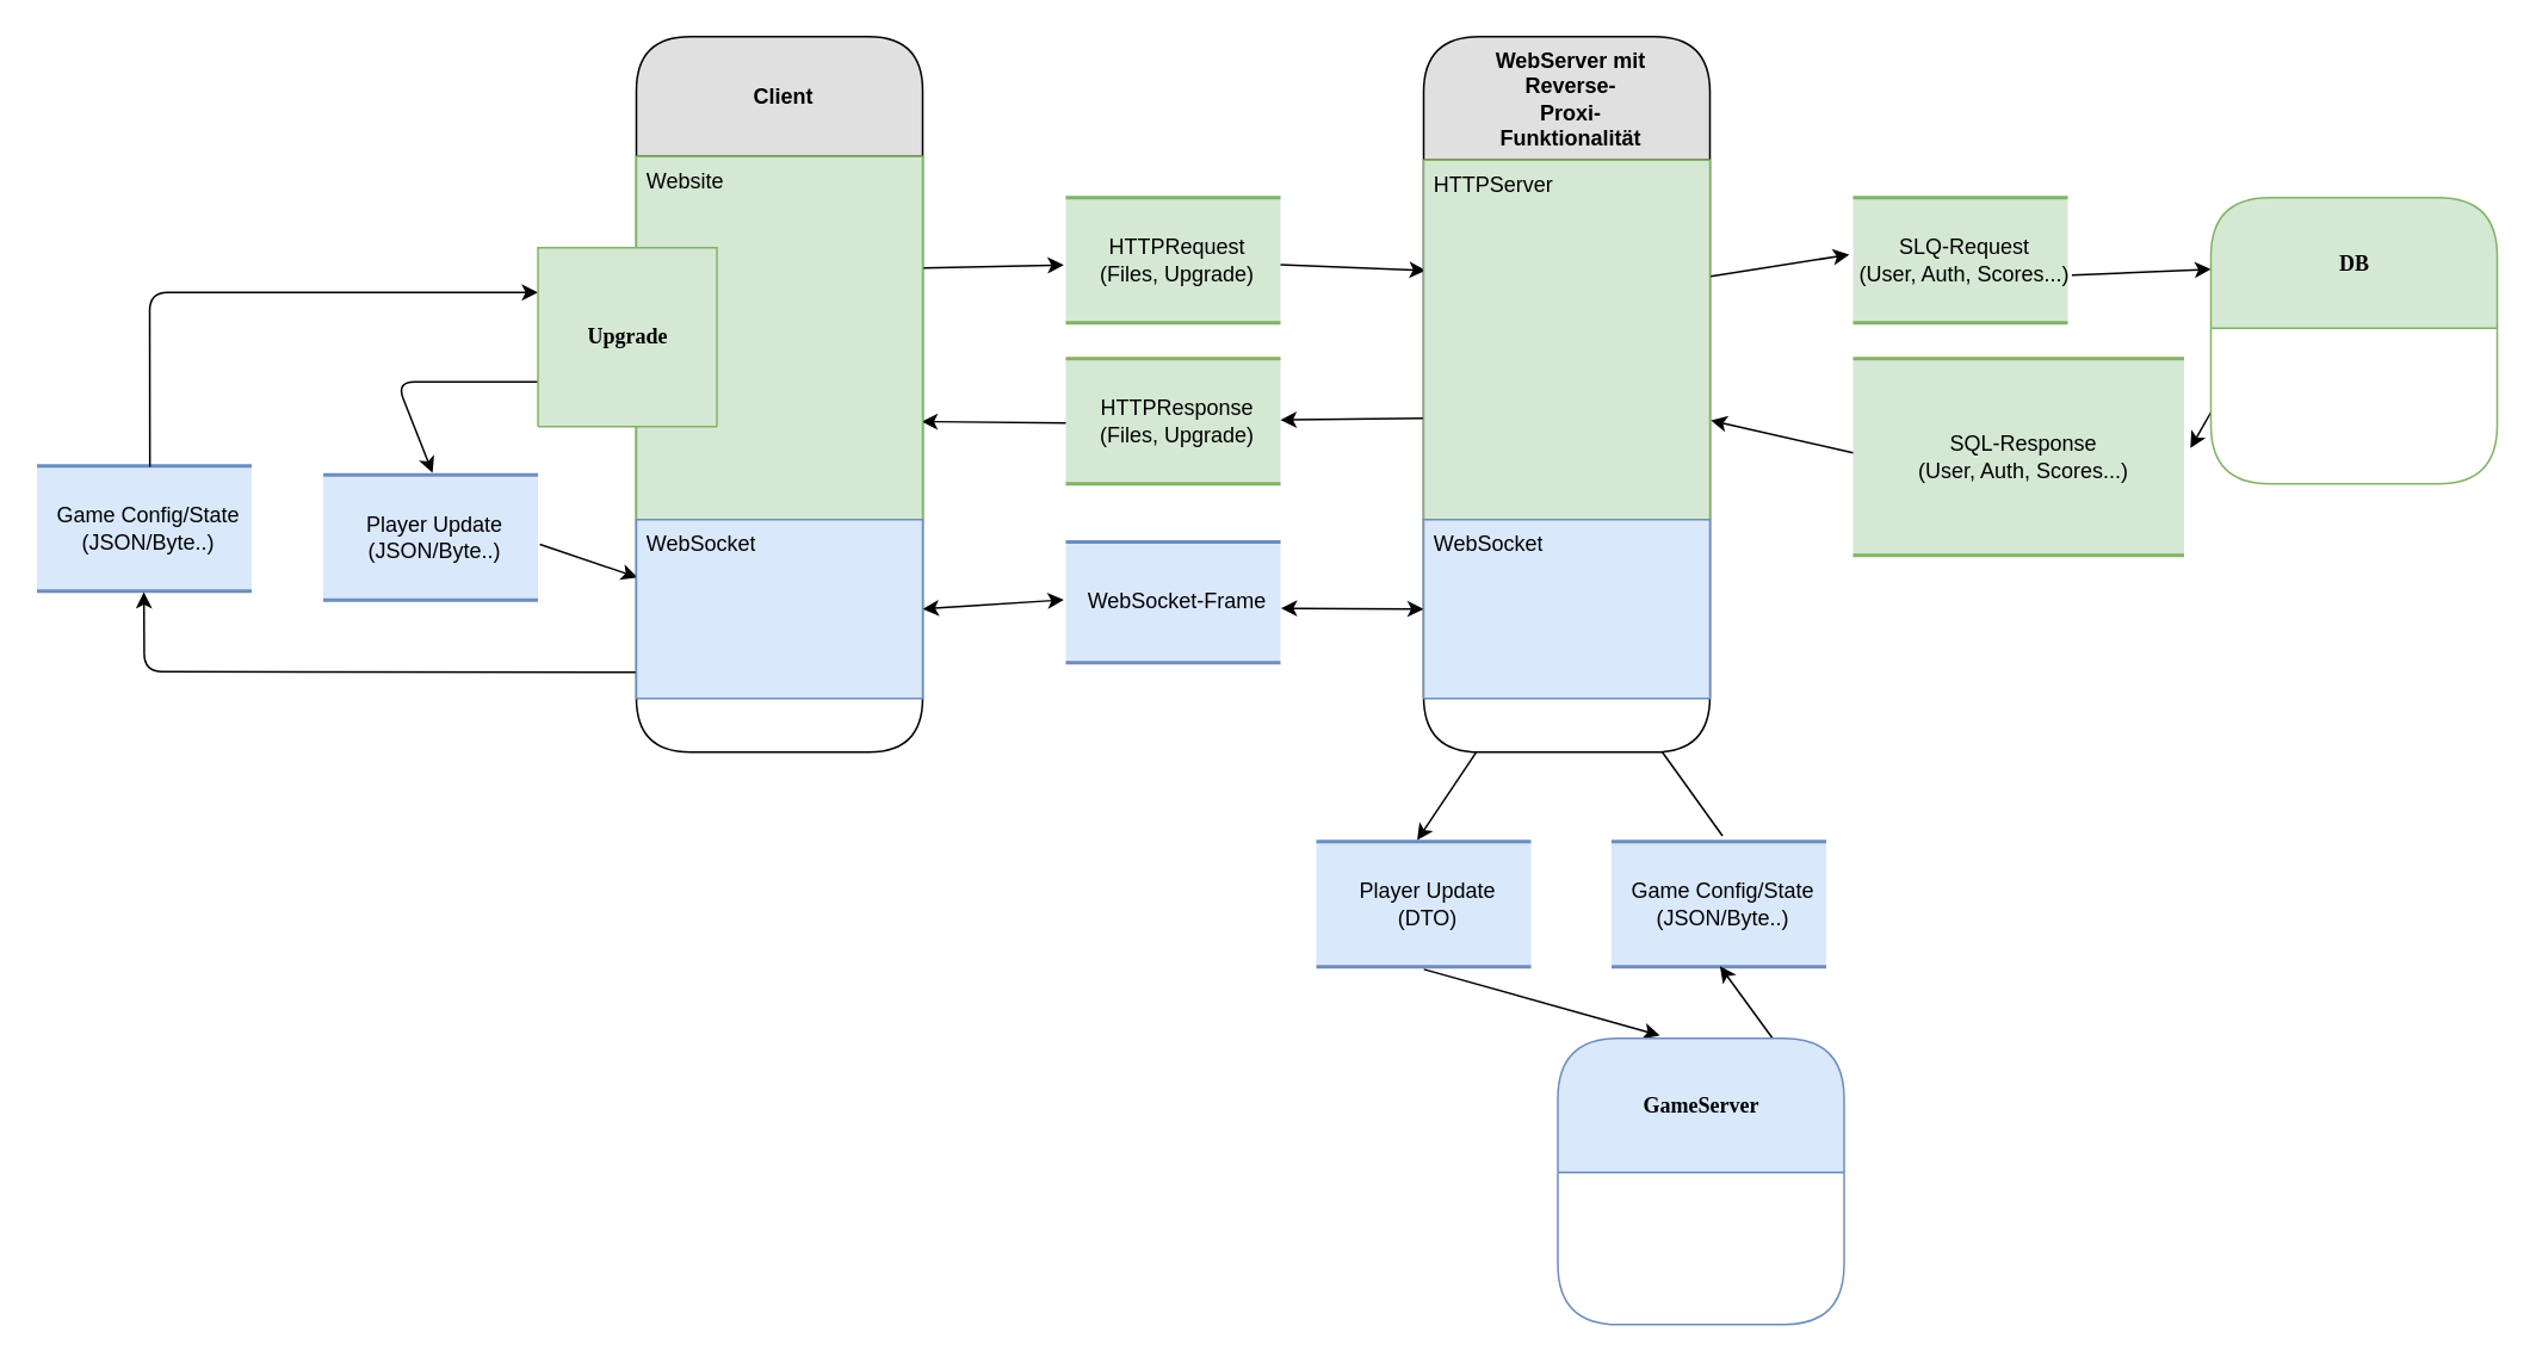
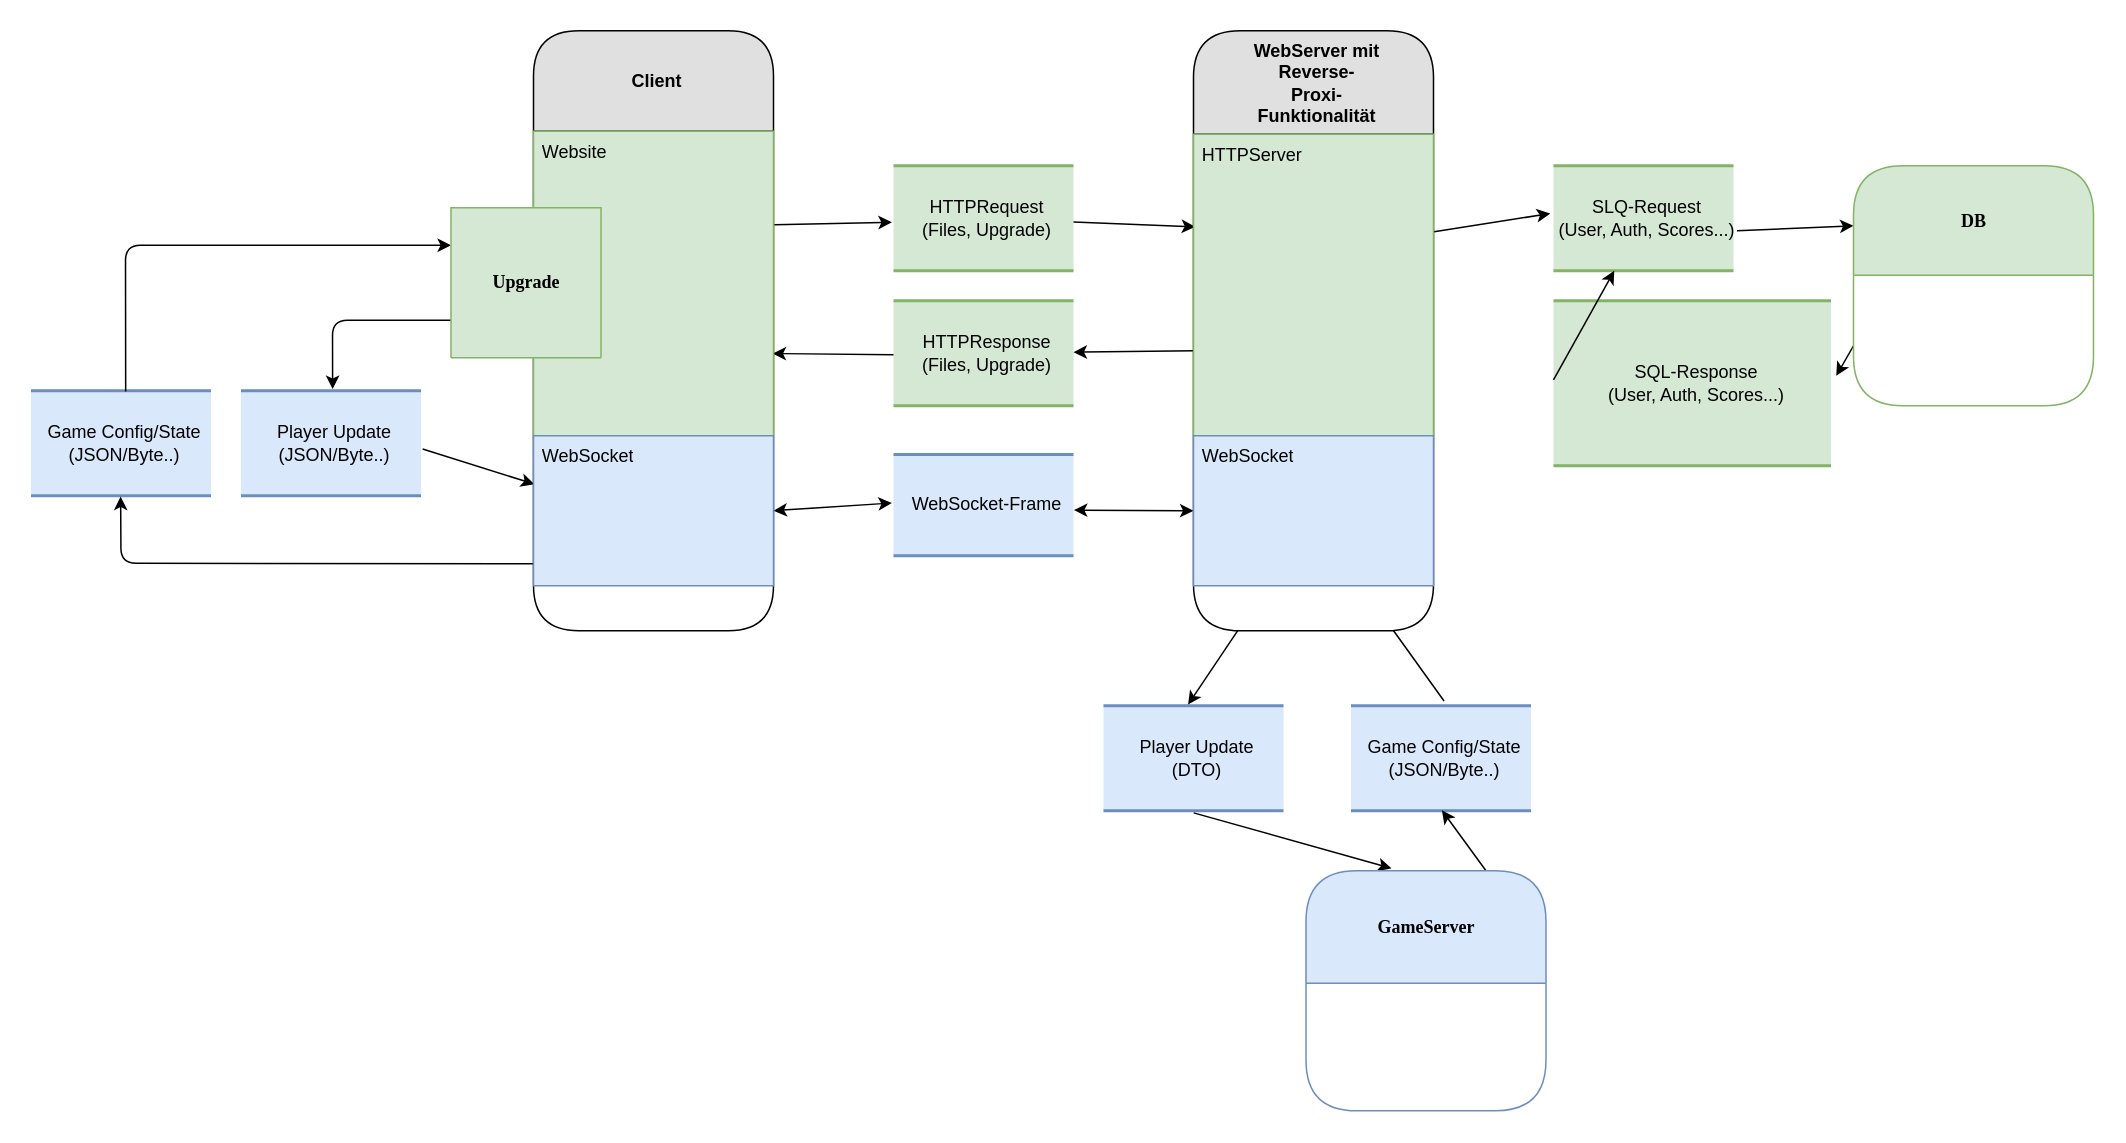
  <mxCell id="0" />
  <mxCell id="1" parent="0" />
  <mxCell id="2" value="HTTPRequest&lt;br style=&quot;font-size: 12px;&quot;&gt;(Files, Upgrade)" style="html=1;rounded=0;shadow=0;comic=0;labelBackgroundColor=none;strokeWidth=2;fontFamily=Helvetica;fontSize=12;align=center;shape=mxgraph.ios7ui.horLines;spacingLeft=4;fillColor=#d5e8d4;strokeColor=#82b366;" parent="1" vertex="1"><mxGeometry x="595" y="110" width="120" height="70" as="geometry" /></mxCell>
  <mxCell id="3" value="HTTPResponse&lt;br style=&quot;font-size: 12px;&quot;&gt;(Files, Upgrade)" style="html=1;rounded=0;shadow=0;comic=0;labelBackgroundColor=none;strokeWidth=2;fontFamily=Helvetica;fontSize=12;align=center;shape=mxgraph.ios7ui.horLines;spacingLeft=4;fillColor=#d5e8d4;strokeColor=#82b366;" parent="1" vertex="1"><mxGeometry x="595" y="200" width="120" height="70" as="geometry" /></mxCell>
  <mxCell id="4" value="" style="endArrow=classic;html=1;entryX=0.007;entryY=0.307;entryDx=0;entryDy=0;entryPerimeter=0;fontFamily=Helvetica;spacingLeft=4;fontSize=12;" parent="1" source="2" target="35" edge="1"><mxGeometry width="50" height="50" relative="1" as="geometry"><mxPoint x="715" y="145" as="sourcePoint" /><mxPoint x="785" y="100" as="targetPoint" /></mxGeometry></mxCell>
  <mxCell id="5" value="" style="endArrow=classic;html=1;exitX=0.007;exitY=0.718;exitDx=0;exitDy=0;exitPerimeter=0;fontFamily=Helvetica;spacingLeft=4;fontSize=12;" parent="1" source="35" target="3" edge="1"><mxGeometry width="50" height="50" relative="1" as="geometry"><mxPoint x="655" y="350" as="sourcePoint" /><mxPoint x="745" y="260" as="targetPoint" /></mxGeometry></mxCell>
  <mxCell id="6" value="" style="endArrow=classic;html=1;entryX=0.996;entryY=0.73;entryDx=0;entryDy=0;entryPerimeter=0;exitX=0;exitY=0.514;exitDx=0;exitDy=0;exitPerimeter=0;fontFamily=Helvetica;spacingLeft=4;fontSize=12;" parent="1" source="3" target="31" edge="1"><mxGeometry width="50" height="50" relative="1" as="geometry"><mxPoint x="615" y="365" as="sourcePoint" /><mxPoint x="665" y="315" as="targetPoint" /></mxGeometry></mxCell>
  <mxCell id="7" value="" style="endArrow=classic;html=1;entryX=-0.009;entryY=0.538;entryDx=0;entryDy=0;entryPerimeter=0;exitX=1.003;exitY=0.307;exitDx=0;exitDy=0;exitPerimeter=0;fontFamily=Helvetica;spacingLeft=4;fontSize=12;" parent="1" source="31" target="2" edge="1"><mxGeometry width="50" height="50" relative="1" as="geometry"><mxPoint x="555" y="80" as="sourcePoint" /><mxPoint x="605" y="30" as="targetPoint" /></mxGeometry></mxCell>
  <mxCell id="8" value="WebSocket-Frame" style="html=1;rounded=0;shadow=0;comic=0;labelBackgroundColor=none;strokeWidth=2;fontFamily=Helvetica;fontSize=12;align=center;shape=mxgraph.ios7ui.horLines;spacingLeft=4;fillColor=#dae8fc;strokeColor=#6c8ebf;" parent="1" vertex="1"><mxGeometry x="595" y="302.5" width="120" height="67.5" as="geometry" /></mxCell>
  <mxCell id="9" value="" style="endArrow=classic;startArrow=classic;html=1;exitX=1;exitY=0.5;exitDx=0;exitDy=0;entryX=-0.009;entryY=0.479;entryDx=0;entryDy=0;entryPerimeter=0;fontFamily=Helvetica;spacingLeft=4;fontSize=12;" parent="1" source="32" target="8" edge="1"><mxGeometry width="50" height="50" relative="1" as="geometry"><mxPoint x="525" y="380" as="sourcePoint" /><mxPoint x="575" y="330" as="targetPoint" /></mxGeometry></mxCell>
  <mxCell id="10" value="" style="endArrow=classic;startArrow=classic;html=1;entryX=0;entryY=0.5;entryDx=0;entryDy=0;exitX=1.002;exitY=0.549;exitDx=0;exitDy=0;exitPerimeter=0;fontFamily=Helvetica;spacingLeft=4;fontSize=12;" parent="1" source="8" target="36" edge="1"><mxGeometry width="50" height="50" relative="1" as="geometry"><mxPoint x="755" y="400" as="sourcePoint" /><mxPoint x="855" y="290" as="targetPoint" /></mxGeometry></mxCell>
  <mxCell id="11" value="SLQ-Request&lt;br style=&quot;font-size: 12px;&quot;&gt;(User, Auth, Scores...)" style="html=1;rounded=0;shadow=0;comic=0;labelBackgroundColor=none;strokeWidth=2;fontFamily=Helvetica;fontSize=12;align=center;shape=mxgraph.ios7ui.horLines;spacingLeft=4;fillColor=#d5e8d4;strokeColor=#82b366;" parent="1" vertex="1"><mxGeometry x="1035" y="110" width="120" height="70" as="geometry" /></mxCell>
  <mxCell id="12" value="SQL-Response&lt;br style=&quot;font-size: 12px;&quot;&gt;(User, Auth, Scores...)" style="html=1;rounded=0;shadow=0;comic=0;labelBackgroundColor=none;strokeWidth=2;fontFamily=Helvetica;fontSize=12;align=center;shape=mxgraph.ios7ui.horLines;spacingLeft=4;fillColor=#d5e8d4;strokeColor=#82b366;" parent="1" vertex="1"><mxGeometry x="1035" y="200" width="185" height="110" as="geometry" /></mxCell>
  <mxCell id="13" value="" style="endArrow=classic;html=1;entryX=1.019;entryY=0.455;entryDx=0;entryDy=0;entryPerimeter=0;exitX=0;exitY=0.75;exitDx=0;exitDy=0;fontFamily=Helvetica;spacingLeft=4;fontSize=12;" parent="1" source="33" target="12" edge="1"><mxGeometry width="50" height="50" relative="1" as="geometry"><mxPoint x="1235" y="243" as="sourcePoint" /><mxPoint x="1205" y="265" as="targetPoint" /></mxGeometry></mxCell>
- <mxCell id="14" value="" style="endArrow=classic;html=1;exitX=0;exitY=0.479;exitDx=0;exitDy=0;exitPerimeter=0;entryX=1.003;entryY=0.724;entryDx=0;entryDy=0;entryPerimeter=0;fontFamily=Helvetica;spacingLeft=4;fontSize=12;" parent="1" source="12" target="35" edge="1"><mxGeometry width="50" height="50" relative="1" as="geometry"><mxPoint x="1177.5" y="365" as="sourcePoint" /><mxPoint x="1027.5" y="305" as="targetPoint" /></mxGeometry></mxCell>
+ <mxCell id="14" value="" style="endArrow=classic;html=1;exitX=0;exitY=0.479;exitDx=0;exitDy=0;exitPerimeter=0;fontFamily=Helvetica;spacingLeft=4;fontSize=12;" parent="1" source="12" target="11" edge="1"><mxGeometry width="50" height="50" relative="1" as="geometry"><mxPoint x="1177.5" y="365" as="sourcePoint" /><mxPoint x="1027.5" y="305" as="targetPoint" /></mxGeometry></mxCell>
  <mxCell id="15" value="" style="endArrow=classic;html=1;entryX=-0.018;entryY=0.455;entryDx=0;entryDy=0;entryPerimeter=0;exitX=0.996;exitY=0.324;exitDx=0;exitDy=0;exitPerimeter=0;fontFamily=Helvetica;spacingLeft=4;fontSize=12;" parent="1" source="35" target="11" edge="1"><mxGeometry width="50" height="50" relative="1" as="geometry"><mxPoint x="855" y="380" as="sourcePoint" /><mxPoint x="905" y="330" as="targetPoint" /></mxGeometry></mxCell>
  <mxCell id="16" value="" style="endArrow=classic;html=1;exitX=1.019;exitY=0.62;exitDx=0;exitDy=0;exitPerimeter=0;entryX=0;entryY=0.25;entryDx=0;entryDy=0;fontFamily=Helvetica;spacingLeft=4;fontSize=12;" parent="1" source="11" target="33" edge="1"><mxGeometry width="50" height="50" relative="1" as="geometry"><mxPoint x="1025" y="390" as="sourcePoint" /><mxPoint x="1235" y="112.5" as="targetPoint" /></mxGeometry></mxCell>
  <mxCell id="17" value="Player Update&lt;br style=&quot;font-size: 12px;&quot;&gt;(DTO)" style="html=1;rounded=0;shadow=0;comic=0;labelBackgroundColor=none;strokeWidth=2;fontFamily=Helvetica;fontSize=12;align=center;shape=mxgraph.ios7ui.horLines;spacingLeft=4;fillColor=#dae8fc;strokeColor=#6c8ebf;" parent="1" vertex="1"><mxGeometry x="735" y="470" width="120" height="70" as="geometry" /></mxCell>
  <mxCell id="18" value="Game Config/State&lt;br style=&quot;font-size: 12px;&quot;&gt;(JSON/Byte..)" style="html=1;rounded=0;shadow=0;comic=0;labelBackgroundColor=none;strokeWidth=2;fontFamily=Helvetica;fontSize=12;align=center;shape=mxgraph.ios7ui.horLines;spacingLeft=4;fillColor=#dae8fc;strokeColor=#6c8ebf;" parent="1" vertex="1"><mxGeometry x="900" y="470" width="120" height="70" as="geometry" /></mxCell>
  <mxCell id="19" value="" style="endArrow=classic;html=1;exitX=0.501;exitY=1.02;exitDx=0;exitDy=0;exitPerimeter=0;entryX=0.356;entryY=-0.01;entryDx=0;entryDy=0;entryPerimeter=0;fontFamily=Helvetica;spacingLeft=4;fontSize=12;" parent="1" source="17" target="37" edge="1"><mxGeometry width="50" height="50" relative="1" as="geometry"><mxPoint x="865" y="410" as="sourcePoint" /><mxPoint x="915" y="360" as="targetPoint" /></mxGeometry></mxCell>
  <mxCell id="20" value="" style="endArrow=classic;html=1;exitX=0.75;exitY=0;exitDx=0;exitDy=0;entryX=0.505;entryY=0.996;entryDx=0;entryDy=0;entryPerimeter=0;fontFamily=Helvetica;spacingLeft=4;fontSize=12;" parent="1" source="37" target="18" edge="1"><mxGeometry width="50" height="50" relative="1" as="geometry"><mxPoint x="865" y="520" as="sourcePoint" /><mxPoint x="915" y="470" as="targetPoint" /></mxGeometry></mxCell>
  <mxCell id="21" style="edgeStyle=orthogonalEdgeStyle;rounded=0;orthogonalLoop=1;jettySize=auto;html=1;exitX=0.5;exitY=1;exitDx=0;exitDy=0;fontFamily=Helvetica;spacingLeft=4;fontSize=12;" parent="1" edge="1"><mxGeometry relative="1" as="geometry"><mxPoint x="1315" y="390" as="sourcePoint" /><mxPoint x="1315" y="390" as="targetPoint" /></mxGeometry></mxCell>
  <mxCell id="22" value="" style="endArrow=classic;html=1;fontFamily=Helvetica;fontSize=12;exitX=0.517;exitY=-0.045;exitDx=0;exitDy=0;exitPerimeter=0;" parent="1" source="18" edge="1"><mxGeometry width="50" height="50" relative="1" as="geometry"><mxPoint x="805" y="600" as="sourcePoint" /><mxPoint x="909" y="393" as="targetPoint" /></mxGeometry></mxCell>
  <mxCell id="23" value="" style="endArrow=classic;html=1;fontFamily=Helvetica;fontSize=12;exitX=0.308;exitY=1.004;exitDx=0;exitDy=0;exitPerimeter=0;entryX=0.47;entryY=-0.011;entryDx=0;entryDy=0;entryPerimeter=0;" parent="1" source="36" target="17" edge="1"><mxGeometry width="50" height="50" relative="1" as="geometry"><mxPoint x="805" y="480" as="sourcePoint" /><mxPoint x="855" y="430" as="targetPoint" /></mxGeometry></mxCell>
- <mxCell id="24" value="Player Update&lt;br style=&quot;font-size: 12px&quot;&gt;(JSON/Byte..)" style="html=1;rounded=0;shadow=0;comic=0;labelBackgroundColor=none;strokeWidth=2;fontFamily=Helvetica;fontSize=12;align=center;shape=mxgraph.ios7ui.horLines;spacingLeft=4;fillColor=#dae8fc;strokeColor=#6c8ebf;" vertex="1" parent="1"><mxGeometry x="180" y="265" width="120" height="70" as="geometry" /></mxCell>
+ <mxCell id="24" value="Player Update&lt;br style=&quot;font-size: 12px&quot;&gt;(JSON/Byte..)" style="html=1;rounded=0;shadow=0;comic=0;labelBackgroundColor=none;strokeWidth=2;fontFamily=Helvetica;fontSize=12;align=center;shape=mxgraph.ios7ui.horLines;spacingLeft=4;fillColor=#dae8fc;strokeColor=#6c8ebf;" vertex="1" parent="1"><mxGeometry x="160" y="260" width="120" height="70" as="geometry" /></mxCell>
  <mxCell id="25" value="Game Config/State&lt;br style=&quot;font-size: 12px;&quot;&gt;(JSON/Byte..)" style="html=1;rounded=0;shadow=0;comic=0;labelBackgroundColor=none;strokeWidth=2;fontFamily=Helvetica;fontSize=12;align=center;shape=mxgraph.ios7ui.horLines;spacingLeft=4;fillColor=#dae8fc;strokeColor=#6c8ebf;" vertex="1" parent="1"><mxGeometry x="20" y="260" width="120" height="70" as="geometry" /></mxCell>
  <mxCell id="26" value="" style="endArrow=classic;html=1;exitX=0.526;exitY=0.008;exitDx=0;exitDy=0;exitPerimeter=0;entryX=0;entryY=0.25;entryDx=0;entryDy=0;" edge="1" parent="1" source="25" target="38"><mxGeometry width="50" height="50" relative="1" as="geometry"><mxPoint x="300" y="260" as="sourcePoint" /><mxPoint x="240" y="140" as="targetPoint" /><Array as="points"><mxPoint x="83" y="163" /></Array></mxGeometry></mxCell>
  <mxCell id="27" value="" style="endArrow=classic;html=1;entryX=0.498;entryY=1.008;entryDx=0;entryDy=0;entryPerimeter=0;exitX=0.004;exitY=0.854;exitDx=0;exitDy=0;exitPerimeter=0;" edge="1" parent="1" source="32" target="25"><mxGeometry width="50" height="50" relative="1" as="geometry"><mxPoint x="300" y="380" as="sourcePoint" /><mxPoint x="350" y="330" as="targetPoint" /><Array as="points"><mxPoint x="80" y="375" /></Array></mxGeometry></mxCell>
  <mxCell id="28" value="" style="endArrow=classic;html=1;exitX=1.009;exitY=0.555;exitDx=0;exitDy=0;exitPerimeter=0;entryX=0.004;entryY=0.323;entryDx=0;entryDy=0;entryPerimeter=0;" edge="1" parent="1" source="24" target="32"><mxGeometry width="50" height="50" relative="1" as="geometry"><mxPoint x="300" y="380" as="sourcePoint" /><mxPoint x="350" y="330" as="targetPoint" /><Array as="points" /></mxGeometry></mxCell>
  <mxCell id="29" value="" style="endArrow=classic;html=1;exitX=0;exitY=0.75;exitDx=0;exitDy=0;entryX=0.509;entryY=-0.016;entryDx=0;entryDy=0;entryPerimeter=0;" edge="1" parent="1" source="38" target="24"><mxGeometry width="50" height="50" relative="1" as="geometry"><mxPoint x="300" y="380" as="sourcePoint" /><mxPoint x="350" y="330" as="targetPoint" /><Array as="points"><mxPoint x="221" y="213" /></Array></mxGeometry></mxCell>
  <mxCell id="30" value="&lt;b&gt;Client&lt;/b&gt;" style="swimlane;html=1;fontStyle=0;childLayout=stackLayout;horizontal=1;startSize=67;fillColor=#e0e0e0;horizontalStack=0;resizeParent=1;resizeLast=0;collapsible=1;marginBottom=0;swimlaneFillColor=#ffffff;align=center;rounded=1;shadow=0;comic=0;labelBackgroundColor=none;strokeWidth=1;fontFamily=Helvetica;fontSize=12;spacingLeft=4;" parent="1" vertex="1"><mxGeometry x="355" y="20" width="160" height="400" as="geometry" /></mxCell>
  <mxCell id="31" value="Website" style="text;html=1;strokeColor=#82b366;fillColor=#d5e8d4;spacingLeft=4;spacingRight=4;whiteSpace=wrap;overflow=hidden;rotatable=0;points=[[0,0.5],[1,0.5]];portConstraint=eastwest;fontFamily=Helvetica;fontSize=12;" parent="30" vertex="1"><mxGeometry y="67" width="160" height="203" as="geometry" /></mxCell>
  <mxCell id="32" value="WebSocket" style="text;html=1;strokeColor=#6c8ebf;fillColor=#dae8fc;spacingLeft=4;spacingRight=4;whiteSpace=wrap;overflow=hidden;rotatable=0;points=[[0,0.5],[1,0.5]];portConstraint=eastwest;fontFamily=Helvetica;fontSize=12;" parent="30" vertex="1"><mxGeometry y="270" width="160" height="100" as="geometry" /></mxCell>
  <mxCell id="33" value="&lt;b&gt;DB&lt;/b&gt;" style="swimlane;html=1;fontStyle=0;childLayout=stackLayout;horizontal=1;startSize=73;fillColor=#d5e8d4;horizontalStack=0;resizeParent=1;resizeLast=0;collapsible=1;marginBottom=0;swimlaneFillColor=#ffffff;align=center;rounded=1;shadow=0;comic=0;labelBackgroundColor=none;strokeWidth=1;fontFamily=Verdana;fontSize=12;strokeColor=#82b366;" parent="1" vertex="1"><mxGeometry x="1235" y="110" width="160" height="160" as="geometry" /></mxCell>
  <mxCell id="34" value="&lt;b&gt;WebServer mit&lt;br style=&quot;font-size: 12px&quot;&gt;Reverse-&lt;br style=&quot;font-size: 12px&quot;&gt;Proxi-&lt;br style=&quot;font-size: 12px&quot;&gt;Funktionalität&lt;/b&gt;" style="swimlane;html=1;fontStyle=0;childLayout=stackLayout;horizontal=1;startSize=69;fillColor=#e0e0e0;horizontalStack=0;resizeParent=1;resizeLast=0;collapsible=1;marginBottom=0;swimlaneFillColor=#ffffff;align=center;rounded=1;shadow=0;comic=0;labelBackgroundColor=none;strokeWidth=1;fontFamily=Helvetica;fontSize=12;spacingLeft=4;" parent="1" vertex="1"><mxGeometry x="795" y="20" width="160" height="400" as="geometry" /></mxCell>
  <mxCell id="35" value="HTTPServer" style="text;html=1;strokeColor=#82b366;fillColor=#d5e8d4;spacingLeft=4;spacingRight=4;whiteSpace=wrap;overflow=hidden;rotatable=0;points=[[0,0.5],[1,0.5]];portConstraint=eastwest;fontFamily=Helvetica;fontSize=12;" parent="34" vertex="1"><mxGeometry y="69" width="160" height="201" as="geometry" /></mxCell>
  <mxCell id="36" value="WebSocket" style="text;html=1;strokeColor=#6c8ebf;fillColor=#dae8fc;spacingLeft=4;spacingRight=4;whiteSpace=wrap;overflow=hidden;rotatable=0;points=[[0,0.5],[1,0.5]];portConstraint=eastwest;fontFamily=Helvetica;fontSize=12;" parent="34" vertex="1"><mxGeometry y="270" width="160" height="100" as="geometry" /></mxCell>
  <mxCell id="37" value="&lt;b&gt;GameServer&lt;/b&gt;" style="swimlane;html=1;fontStyle=0;childLayout=stackLayout;horizontal=1;startSize=75;fillColor=#dae8fc;horizontalStack=0;resizeParent=1;resizeLast=0;collapsible=1;marginBottom=0;swimlaneFillColor=#ffffff;align=center;rounded=1;shadow=0;comic=0;labelBackgroundColor=none;strokeWidth=1;fontFamily=Verdana;fontSize=12;strokeColor=#6c8ebf;" parent="1" vertex="1"><mxGeometry x="870" y="580" width="160" height="160" as="geometry" /></mxCell>
  <mxCell id="38" value="&lt;b&gt;Upgrade&lt;/b&gt;" style="swimlane;html=1;fontStyle=0;childLayout=stackLayout;horizontal=1;startSize=100;fillColor=#d5e8d4;horizontalStack=0;resizeParent=1;resizeLast=0;collapsible=1;marginBottom=0;swimlaneFillColor=#ffffff;align=center;rounded=1;shadow=0;comic=0;labelBackgroundColor=none;strokeWidth=1;fontFamily=Verdana;fontSize=12;strokeColor=#82b366;" vertex="1" parent="1"><mxGeometry x="300" y="138" width="100" height="100" as="geometry" /></mxCell>
